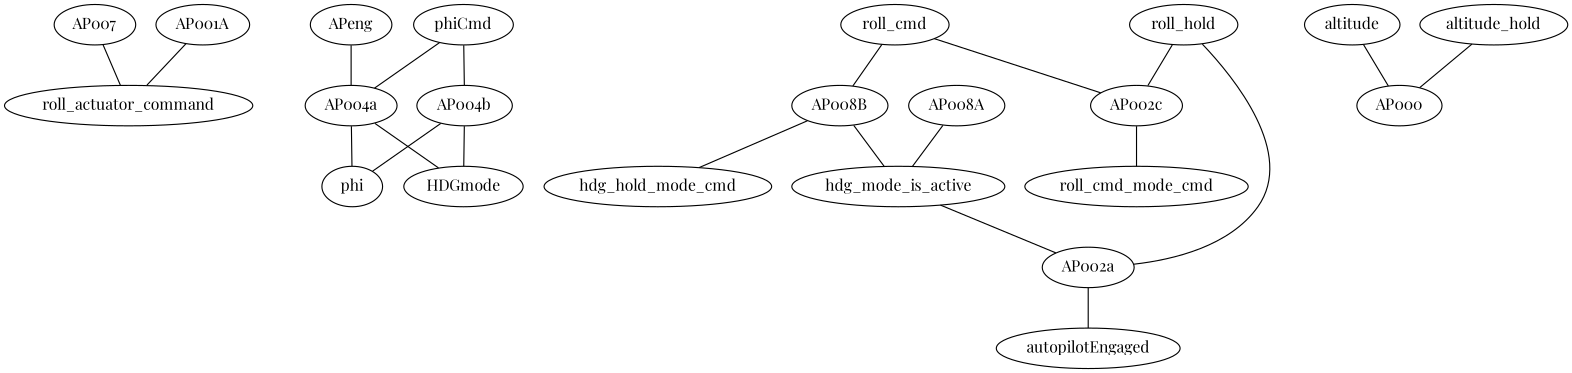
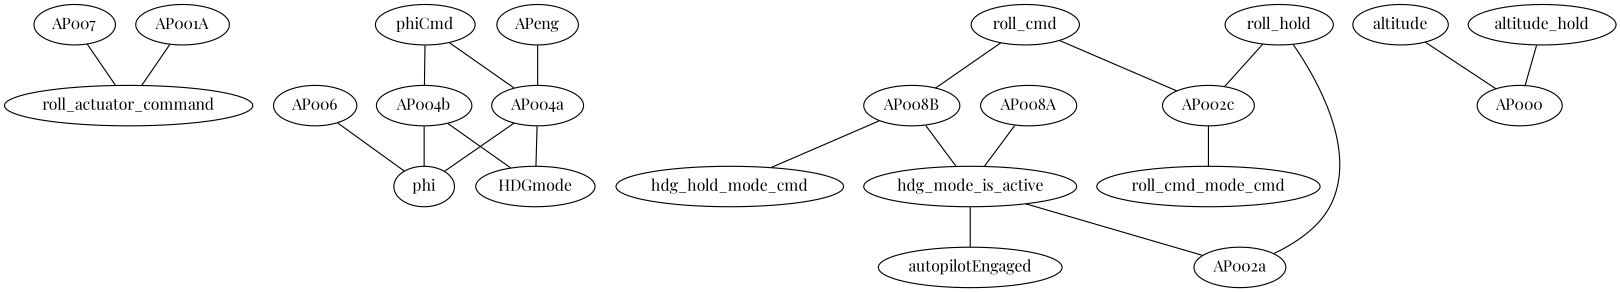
  strict graph {
    fontname="Playfair Display"
    node [fontname="Playfair Display"]
    edge [fontname="Playfair Display"]
    AP007
    roll_actuator_command
    APeng
    AP004a
    phi
    HDGmode
    AP004b
    roll_cmd
    AP008B
    AP002c
    hdg_mode_is_active
    hdg_hold_mode_cmd
    n13 [label=roll_cmd_mode_cmd]
    AP002a
    phiCmd
    altitude
    AP000
    AP008A
    autopilotEngaged
    roll_hold
+   AP006
    altitude_hold
    AP001A
    AP007 -- roll_actuator_command
    APeng -- AP004a
    AP004a -- phi
    AP004a -- HDGmode
    AP004b -- phi
    AP004b -- HDGmode
    roll_cmd -- AP008B
    roll_cmd -- AP002c
    AP008B -- hdg_mode_is_active
    AP008B -- hdg_hold_mode_cmd
    AP002c -- n13
    hdg_mode_is_active -- AP002a
-   AP002a -- autopilotEngaged
+   hdg_mode_is_active -- autopilotEngaged
    phiCmd -- AP004a
    phiCmd -- AP004b
    altitude -- AP000
    AP008A -- hdg_mode_is_active
    roll_hold -- AP002c
    roll_hold -- AP002a
+   AP006 -- phi
    altitude_hold -- AP000
    AP001A -- roll_actuator_command
  }
